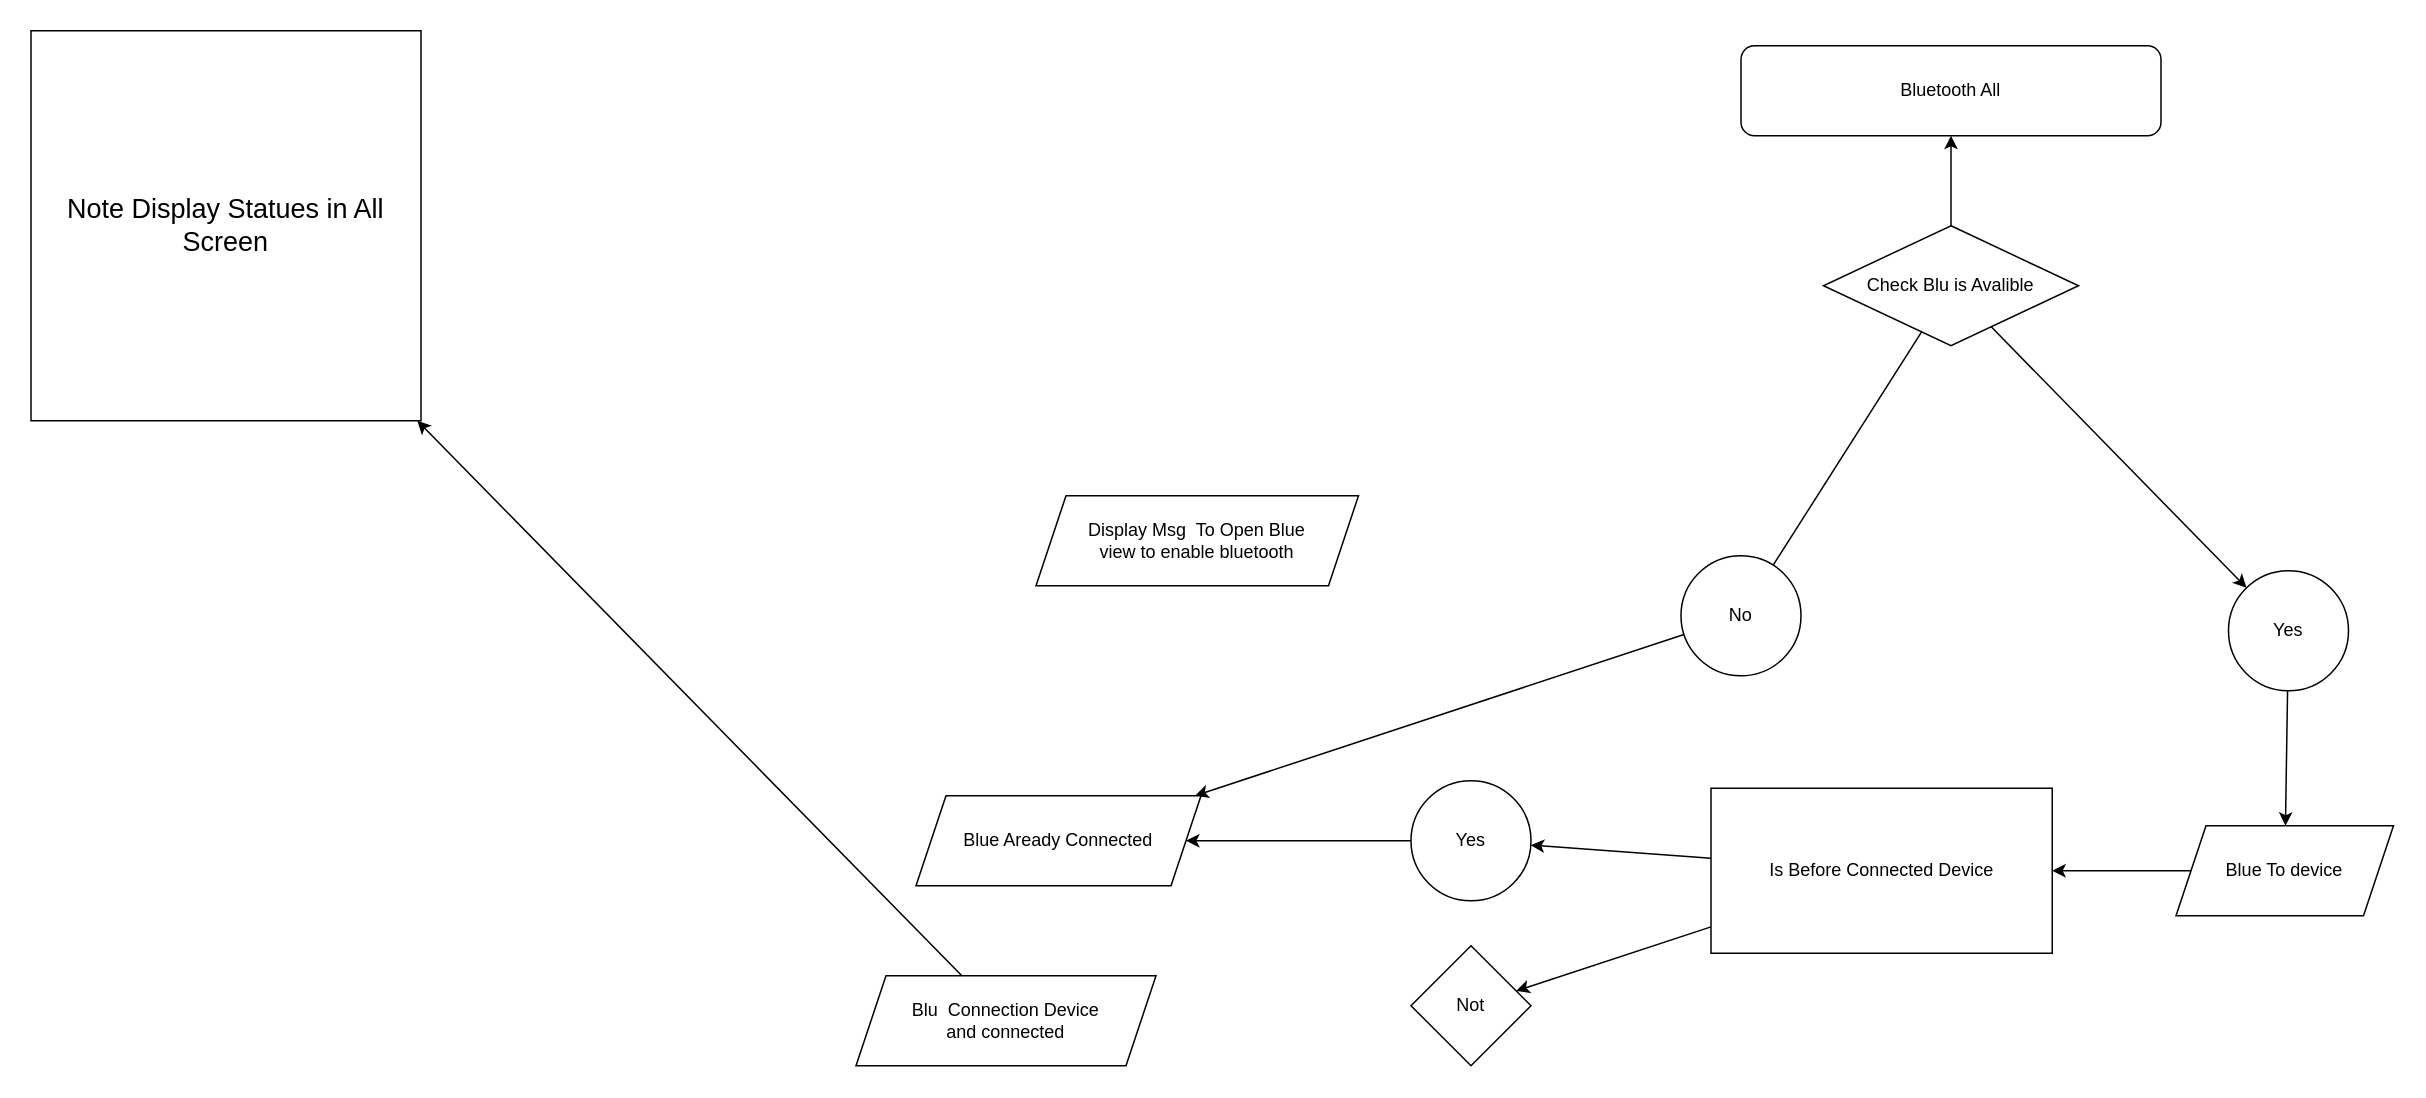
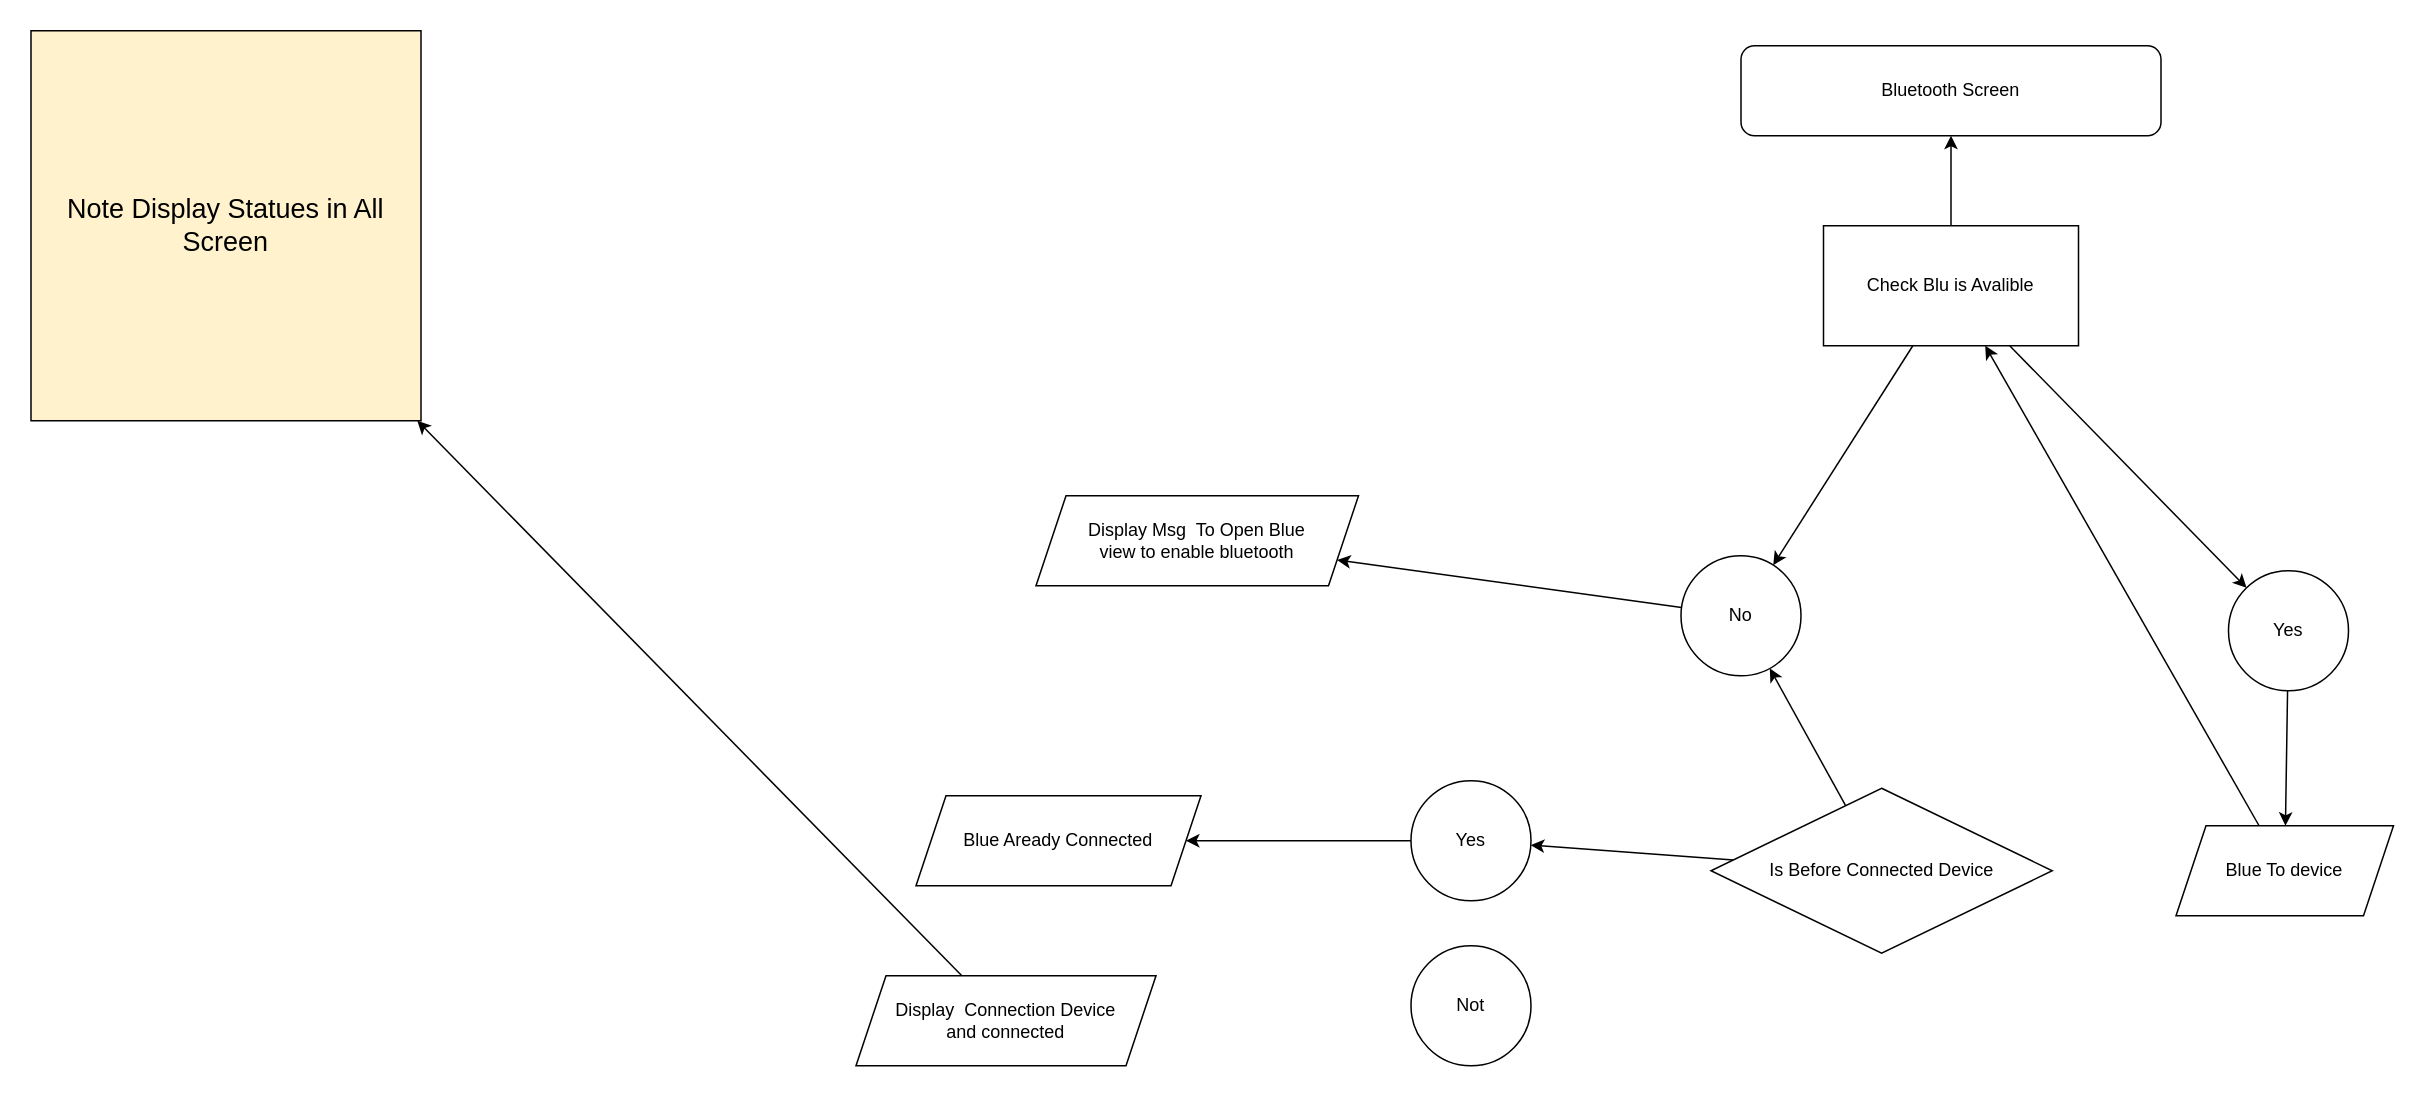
  <mxCell id="0" />
  <mxCell id="1" parent="0" />
- <mxCell id="2" value="Bluetooth All" style="rounded=1;whiteSpace=wrap;html=1;" parent="1" vertex="1"><mxGeometry x="1160" y="30" width="280" height="60" as="geometry" /></mxCell>
+ <mxCell id="2" value="Bluetooth Screen" style="rounded=1;whiteSpace=wrap;html=1;" parent="1" vertex="1"><mxGeometry x="1160" y="30" width="280" height="60" as="geometry" /></mxCell>
  <mxCell id="3" value="" style="edgeStyle=none;html=1;" parent="1" source="6" target="8" edge="1"><mxGeometry relative="1" as="geometry" /></mxCell>
- <mxCell id="4" value="" style="edgeStyle=none;html=1;endArrow=none;" parent="1" source="6" target="10" edge="1"><mxGeometry relative="1" as="geometry" /></mxCell>
+ <mxCell id="4" value="" style="edgeStyle=none;html=1;" parent="1" source="6" target="10" edge="1"><mxGeometry relative="1" as="geometry" /></mxCell>
  <mxCell id="5" value="" style="edgeStyle=none;html=1;" parent="1" source="6" target="2" edge="1"><mxGeometry relative="1" as="geometry" /></mxCell>
- <mxCell id="6" value="Check Blu is Avalible" style="rhombus;whiteSpace=wrap;html=1;" parent="1" vertex="1"><mxGeometry x="1215" y="150" width="170" height="80" as="geometry" /></mxCell>
+ <mxCell id="6" value="Check Blu is Avalible" style="whiteSpace=wrap;html=1;rounded=0;" parent="1" vertex="1"><mxGeometry x="1215" y="150" width="170" height="80" as="geometry" /></mxCell>
  <mxCell id="7" value="" style="edgeStyle=none;html=1;" parent="1" source="8" target="12" edge="1"><mxGeometry relative="1" as="geometry" /></mxCell>
  <mxCell id="8" value="Yes" style="ellipse;whiteSpace=wrap;html=1;" parent="1" vertex="1"><mxGeometry x="1485" y="380" width="80" height="80" as="geometry" /></mxCell>
- <mxCell id="9" value="" style="edgeStyle=none;html=1;" parent="1" source="10" target="22" edge="1"><mxGeometry relative="1" as="geometry" /></mxCell>
+ <mxCell id="9" value="" style="edgeStyle=none;html=1;" parent="1" source="10" target="18" edge="1"><mxGeometry relative="1" as="geometry" /></mxCell>
  <mxCell id="10" value="No" style="ellipse;whiteSpace=wrap;html=1;" parent="1" vertex="1"><mxGeometry x="1120" y="370" width="80" height="80" as="geometry" /></mxCell>
- <mxCell id="11" value="" style="edgeStyle=none;html=1;" parent="1" source="12" target="17" edge="1"><mxGeometry relative="1" as="geometry" /></mxCell>
+ <mxCell id="11" value="" style="edgeStyle=none;html=1;" parent="1" source="12" target="6" edge="1"><mxGeometry relative="1" as="geometry" /></mxCell>
  <mxCell id="12" value="Blue To device" style="shape=parallelogram;perimeter=parallelogramPerimeter;whiteSpace=wrap;html=1;fixedSize=1;" parent="1" vertex="1"><mxGeometry x="1450" y="550" width="145" height="60" as="geometry" /></mxCell>
  <mxCell id="13" value="" style="edgeStyle=none;html=1;" parent="1" source="14" target="23" edge="1"><mxGeometry relative="1" as="geometry" /></mxCell>
- <mxCell id="14" value="Blu&amp;nbsp; Connection Device&lt;br&gt;and connected" style="shape=parallelogram;perimeter=parallelogramPerimeter;whiteSpace=wrap;html=1;fixedSize=1;" parent="1" vertex="1"><mxGeometry x="570" y="650" width="200" height="60" as="geometry" /></mxCell>
+ <mxCell id="14" value="Display&amp;nbsp; Connection Device&lt;br&gt;and connected" style="shape=parallelogram;perimeter=parallelogramPerimeter;whiteSpace=wrap;html=1;fixedSize=1;" parent="1" vertex="1"><mxGeometry x="570" y="650" width="200" height="60" as="geometry" /></mxCell>
  <mxCell id="15" value="" style="edgeStyle=none;html=1;" parent="1" source="17" target="20" edge="1"><mxGeometry relative="1" as="geometry" /></mxCell>
- <mxCell id="16" value="" style="edgeStyle=none;html=1;" parent="1" source="17" target="21" edge="1"><mxGeometry relative="1" as="geometry" /></mxCell>
- <mxCell id="17" value="Is Before Connected Device" style="whiteSpace=wrap;html=1;rounded=0;" parent="1" vertex="1"><mxGeometry x="1140" y="525" width="227.5" height="110" as="geometry" /></mxCell>
+ <mxCell id="16" value="" style="edgeStyle=none;html=1;" parent="1" source="17" target="10" edge="1"><mxGeometry relative="1" as="geometry" /></mxCell>
+ <mxCell id="17" value="Is Before Connected Device" style="rhombus;whiteSpace=wrap;html=1;" parent="1" vertex="1"><mxGeometry x="1140" y="525" width="227.5" height="110" as="geometry" /></mxCell>
  <mxCell id="18" value="Display Msg&amp;nbsp; To Open Blue&lt;br&gt;view to enable bluetooth" style="shape=parallelogram;perimeter=parallelogramPerimeter;whiteSpace=wrap;html=1;fixedSize=1;" parent="1" vertex="1"><mxGeometry x="690" y="330" width="215" height="60" as="geometry" /></mxCell>
  <mxCell id="19" value="" style="edgeStyle=none;html=1;" parent="1" source="20" target="22" edge="1"><mxGeometry relative="1" as="geometry" /></mxCell>
  <mxCell id="20" value="Yes" style="ellipse;whiteSpace=wrap;html=1;" parent="1" vertex="1"><mxGeometry x="940" y="520" width="80" height="80" as="geometry" /></mxCell>
- <mxCell id="21" value="Not" style="rhombus;whiteSpace=wrap;html=1;" parent="1" vertex="1"><mxGeometry x="940" y="630" width="80" height="80" as="geometry" /></mxCell>
+ <mxCell id="21" value="Not" style="ellipse;whiteSpace=wrap;html=1;" parent="1" vertex="1"><mxGeometry x="940" y="630" width="80" height="80" as="geometry" /></mxCell>
  <mxCell id="22" value="Blue Aready Connected" style="shape=parallelogram;perimeter=parallelogramPerimeter;whiteSpace=wrap;html=1;fixedSize=1;" parent="1" vertex="1"><mxGeometry x="610" y="530" width="190" height="60" as="geometry" /></mxCell>
- <mxCell id="23" value="&lt;font style=&quot;font-size: 18px;&quot;&gt;Note Display Statues in All Screen&lt;/font&gt;" style="whiteSpace=wrap;html=1;aspect=fixed;" vertex="1" parent="1"><mxGeometry x="20" y="20" width="260" height="260" as="geometry" /></mxCell>
+ <mxCell id="23" value="&lt;font style=&quot;font-size: 18px;&quot;&gt;Note Display Statues in All Screen&lt;/font&gt;" style="whiteSpace=wrap;html=1;aspect=fixed;fillColor=#fff2cc;" vertex="1" parent="1"><mxGeometry x="20" y="20" width="260" height="260" as="geometry" /></mxCell>
